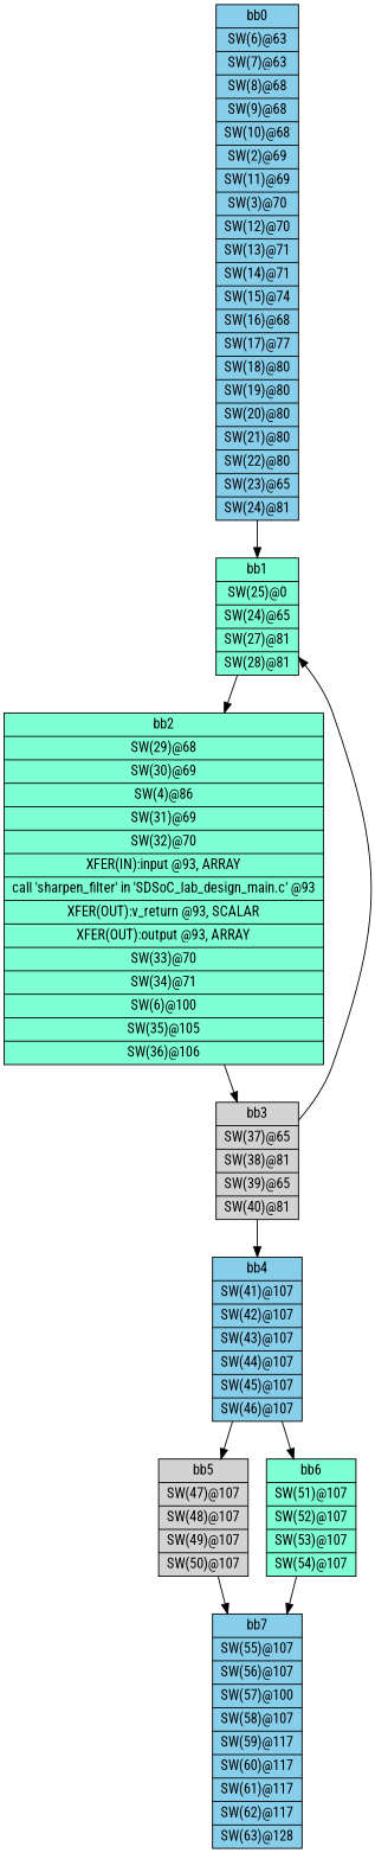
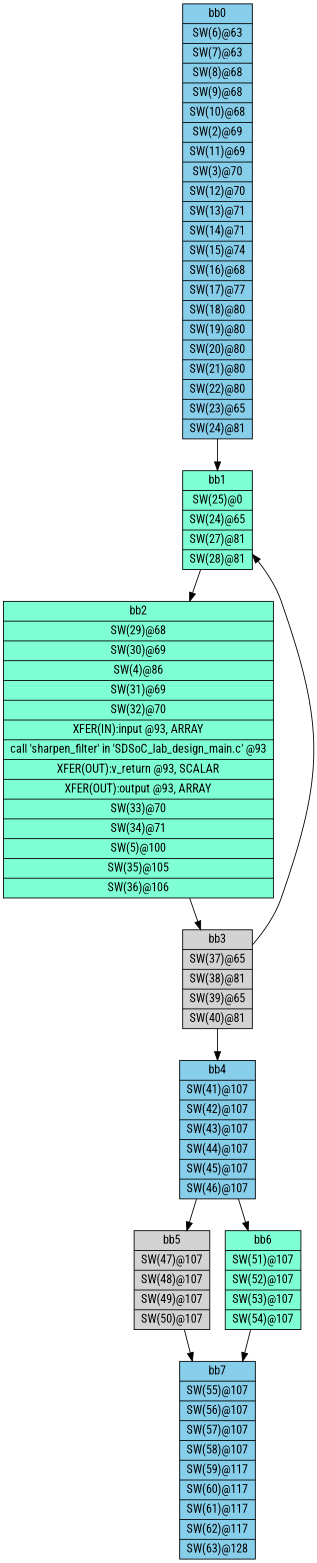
  digraph {
    fontname="Roboto Condensed"
    node [fillcolor=skyblue fontname="Roboto Condensed" shape=record style=filled]
    edge [fontname="Roboto Condensed"]
    n1 [label="{bb0|<x0000000000CACF20>SW(6)@63\n|<x0000000000CACC60>SW(7)@63\n|<x0000000000CACBB0>SW(8)@68\n|<x0000000000CACB00>SW(9)@68\n|<x0000000000CACA50>SW(10)@68\n|<x0000000000CAD290>SW(2)@69\n|<x0000000000CAC9A0>SW(11)@69\n|<x0000000000CAD1E0>SW(3)@70\n|<x0000000000CAC8F0>SW(12)@70\n|<x0000000000CAC790>SW(13)@71\n|<x0000000000CAC6E0>SW(14)@71\n|<x0000000000CAC630>SW(15)@74\n|<x0000000000CAC580>SW(16)@68\n|<x0000000000CAC210>SW(17)@77\n|<x0000000000CAC160>SW(18)@80\n|<x0000000000CAC0B0>SW(19)@80\n|<x0000000000CABF50>SW(20)@80\n|<x0000000000CABEA0>SW(21)@80\n|<x0000000000CABDF0>SW(22)@80\n|<x0000000000CABC90>SW(23)@65\n|<x0000000000CABBE0>SW(24)@81\n}"]
    n2 [fillcolor=aquamarine label="{bb1|<x0000000000CABB30>SW(25)@0\n|<x0000000000CABA80>SW(24)@65\n|<x0000000000CAB7C0>SW(27)@81\n|<x0000000000CAB710>SW(28)@81\n}"]
-   n3 [fillcolor=aquamarine label="{bb2|<x0000000000CAB660>SW(29)@68\n|<x0000000000CAD3F0>SW(30)@69\n|<x0000000000CAD130>SW(4)@86\n|<x0000000000C97150>SW(31)@69\n|<x0000000000C97990>SW(32)@70\n|<x0000000000ED5420>XFER(IN):input @93, ARRAY\n|<x0000000001426C10>call 'sharpen_filter' in 'SDSoC_lab_design_main.c' @93\n|<x0000000000ED55A0>XFER(OUT):v_return @93, SCALAR\n|<x0000000000ED54E0>XFER(OUT):output @93, ARRAY\n|<x0000000000C97A40>SW(33)@70\n|<x0000000000C97830>SW(34)@71\n|<x0000000000CAD080>SW(6)@100\n|<x0000000000C978E0>SW(35)@105\n|<x0000000000C97620>SW(36)@106\n}"]
+   n3 [fillcolor=aquamarine label="{bb2|<x0000000000CAB660>SW(29)@68\n|<x0000000000CAD3F0>SW(30)@69\n|<x0000000000CAD130>SW(4)@86\n|<x0000000000C97150>SW(31)@69\n|<x0000000000C97990>SW(32)@70\n|<x0000000000ED5420>XFER(IN):input @93, ARRAY\n|<x0000000001426C10>call 'sharpen_filter' in 'SDSoC_lab_design_main.c' @93\n|<x0000000000ED55A0>XFER(OUT):v_return @93, SCALAR\n|<x0000000000ED54E0>XFER(OUT):output @93, ARRAY\n|<x0000000000C97A40>SW(33)@70\n|<x0000000000C97830>SW(34)@71\n|<x0000000000CAD080>SW(5)@100\n|<x0000000000C978E0>SW(35)@105\n|<x0000000000C97620>SW(36)@106\n}"]
    n4 [fillcolor=lightgrey label="{bb3|<x0000000000C974C0>SW(37)@65\n|<x0000000000C97410>SW(38)@81\n|<x0000000000C97360>SW(39)@65\n|<x0000000000C972B0>SW(40)@81\n}"]
    n5 [label="{bb4|<x0000000000C97570>SW(41)@107\n|<x0000000000C97200>SW(42)@107\n|<x0000000000C96FF0>SW(43)@107\n|<x0000000000C96F40>SW(44)@107\n|<x0000000000C96E90>SW(45)@107\n|<x0000000000C96DE0>SW(46)@107\n}"]
    n6 [fillcolor=lightgrey label="{bb5|<x0000000000C96A70>SW(47)@107\n|<x0000000000C969C0>SW(48)@107\n|<x0000000000C96910>SW(49)@107\n|<x0000000000C967B0>SW(50)@107\n}"]
    n7 [fillcolor=aquamarine label="{bb6|<x0000000000C96700>SW(51)@107\n|<x0000000000C96650>SW(52)@107\n|<x0000000000C964F0>SW(53)@107\n|<x0000000000C96440>SW(54)@107\n}"]
-   n8 [label="{bb7|<x0000000000C96390>SW(55)@107\n|<x0000000000C962E0>SW(56)@107\n|<x0000000000C96020>SW(57)@100\n|<x0000000000C95F70>SW(58)@107\n|<x0000000000C95EC0>SW(59)@117\n|<x0000000000C95C00>SW(60)@117\n|<x0000000000C8B700>SW(61)@117\n|<x0000000000C8B2E0>SW(62)@117\n|<x0000000000C8B230>SW(63)@128\n}"]
+   n8 [label="{bb7|<x0000000000C96390>SW(55)@107\n|<x0000000000C962E0>SW(56)@107\n|<x0000000000C96020>SW(57)@107\n|<x0000000000C95F70>SW(58)@107\n|<x0000000000C95EC0>SW(59)@117\n|<x0000000000C95C00>SW(60)@117\n|<x0000000000C8B700>SW(61)@117\n|<x0000000000C8B2E0>SW(62)@117\n|<x0000000000C8B230>SW(63)@128\n}"]
    n1 -> n2
    n2 -> n3
    n3 -> n4
    n4 -> n2
    n4 -> n5
    n5 -> n6
    n5 -> n7
    n6 -> n8
    n7 -> n8
  }
